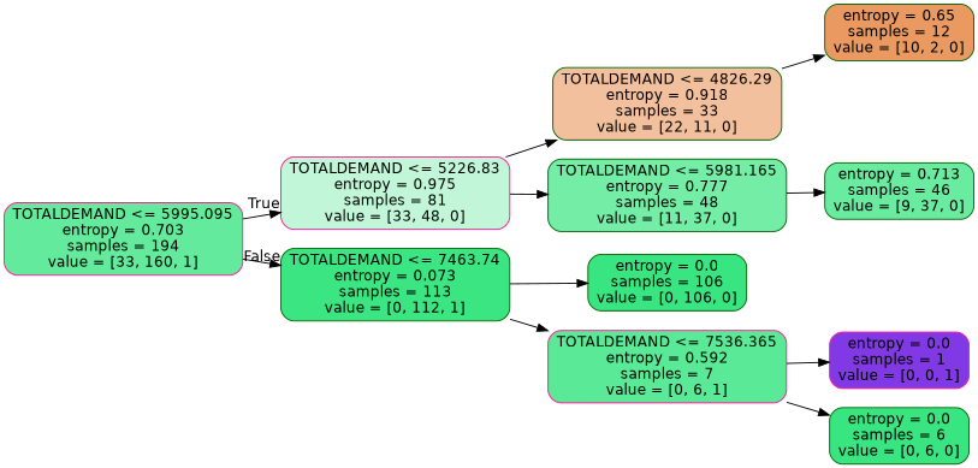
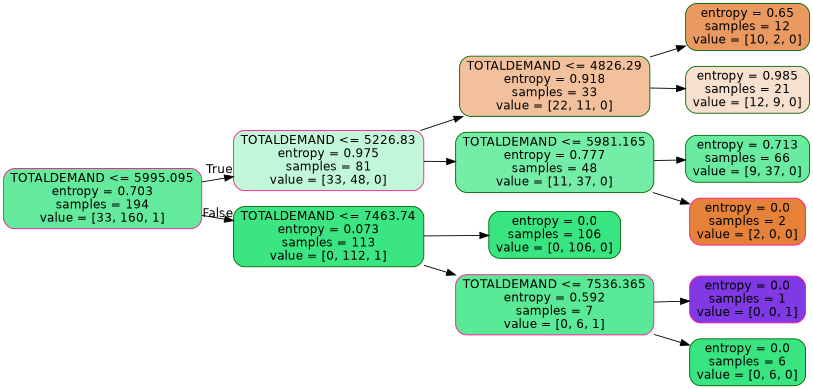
  digraph {
    rankdir=LR
    node [color=darkgreen fillcolor="#39e581" fontname=helvetica shape=box style="filled, rounded"]
    edge [fontname=helvetica]
    n1 [color=deeppink fillcolor="#63ea9c" label="TOTALDEMAND <= 5995.095\nentropy = 0.703\nsamples = 194\nvalue = [33, 160, 1]"]
    n2 [color=deeppink fillcolor="#c1f7d8" label="TOTALDEMAND <= 5226.83\nentropy = 0.975\nsamples = 81\nvalue = [33, 48, 0]"]
    n3 [fillcolor="#3be582" label="TOTALDEMAND <= 7463.74\nentropy = 0.073\nsamples = 113\nvalue = [0, 112, 1]"]
    n4 [fillcolor="#f2c09c" label="TOTALDEMAND <= 4826.29\nentropy = 0.918\nsamples = 33\nvalue = [22, 11, 0]"]
    n5 [fillcolor="#74eda6" label="TOTALDEMAND <= 5981.165\nentropy = 0.777\nsamples = 48\nvalue = [11, 37, 0]"]
    n6 [label="entropy = 0.0\nsamples = 106\nvalue = [0, 106, 0]"]
    n7 [color=deeppink fillcolor="#5ae996" label="TOTALDEMAND <= 7536.365\nentropy = 0.592\nsamples = 7\nvalue = [0, 6, 1]"]
    n8 [fillcolor="#ea9a61" label="entropy = 0.65\nsamples = 12\nvalue = [10, 2, 0]"]
-   n10 [fillcolor="#69eba0" label="entropy = 0.713\nsamples = 46\nvalue = [9, 37, 0]"]
+   n9 [fillcolor="#f8e0ce" label="entropy = 0.985\nsamples = 21\nvalue = [12, 9, 0]"]
+   n10 [fillcolor="#69eba0" label="entropy = 0.713\nsamples = 66\nvalue = [9, 37, 0]"]
+   n11 [color=deeppink fillcolor="#e58139" label="entropy = 0.0\nsamples = 2\nvalue = [2, 0, 0]"]
    n12 [color=deeppink fillcolor="#8139e5" label="entropy = 0.0\nsamples = 1\nvalue = [0, 0, 1]"]
    n13 [label="entropy = 0.0\nsamples = 6\nvalue = [0, 6, 0]"]
    n1 -> n2 [headlabel=True labelangle=45 labeldistance=2.5]
    n1 -> n3 [headlabel=False labelangle=-45 labeldistance=2.5]
    n2 -> n4
    n2 -> n5
    n3 -> n6
    n3 -> n7
    n4 -> n8
+   n4 -> n9
    n5 -> n10
+   n5 -> n11
    n7 -> n12
    n7 -> n13
  }
